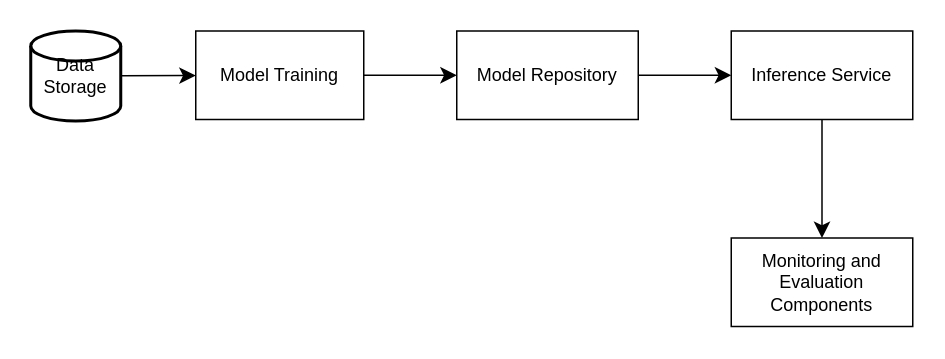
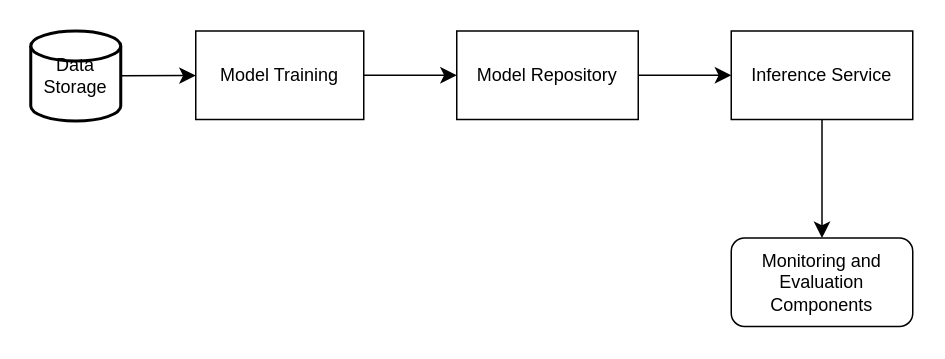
  <mxCell id="0" />
  <mxCell id="1" parent="0" />
  <mxCell id="2" value="" style="edgeStyle=none;curved=1;rounded=0;orthogonalLoop=1;jettySize=auto;html=1;fontSize=12;startSize=8;endSize=8;" edge="1" parent="1" source="3" target="5"><mxGeometry relative="1" as="geometry" /></mxCell>
  <mxCell id="3" value="Data Storage" style="strokeWidth=2;html=1;shape=mxgraph.flowchart.database;whiteSpace=wrap;" vertex="1" parent="1"><mxGeometry x="20" y="20" width="60" height="60" as="geometry" /></mxCell>
  <mxCell id="4" value="" style="edgeStyle=none;curved=1;rounded=0;orthogonalLoop=1;jettySize=auto;html=1;fontSize=12;startSize=8;endSize=8;" edge="1" parent="1" source="5" target="7"><mxGeometry relative="1" as="geometry" /></mxCell>
  <mxCell id="5" value="Model Training" style="rounded=0;whiteSpace=wrap;html=1;" vertex="1" parent="1"><mxGeometry x="130" y="20" width="112" height="59" as="geometry" /></mxCell>
  <mxCell id="6" value="" style="edgeStyle=none;curved=1;rounded=0;orthogonalLoop=1;jettySize=auto;html=1;fontSize=12;startSize=8;endSize=8;" edge="1" parent="1" source="7" target="9"><mxGeometry relative="1" as="geometry" /></mxCell>
  <mxCell id="7" value="Model Repository" style="rounded=0;whiteSpace=wrap;html=1;" vertex="1" parent="1"><mxGeometry x="304" y="20" width="121" height="59" as="geometry" /></mxCell>
  <mxCell id="8" value="" style="edgeStyle=none;curved=1;rounded=0;orthogonalLoop=1;jettySize=auto;html=1;fontSize=12;startSize=8;endSize=8;" edge="1" parent="1" source="9" target="10"><mxGeometry relative="1" as="geometry" /></mxCell>
  <mxCell id="9" value="Inference Service" style="rounded=0;whiteSpace=wrap;html=1;" vertex="1" parent="1"><mxGeometry x="487" y="20" width="121" height="59" as="geometry" /></mxCell>
- <mxCell id="10" value="Monitoring and Evaluation Components" style="rounded=0;whiteSpace=wrap;html=1;" vertex="1" parent="1"><mxGeometry x="487" y="158" width="121" height="59" as="geometry" /></mxCell>
+ <mxCell id="10" value="Monitoring and Evaluation Components" style="whiteSpace=wrap;html=1;rounded=1;" vertex="1" parent="1"><mxGeometry x="487" y="158" width="121" height="59" as="geometry" /></mxCell>
